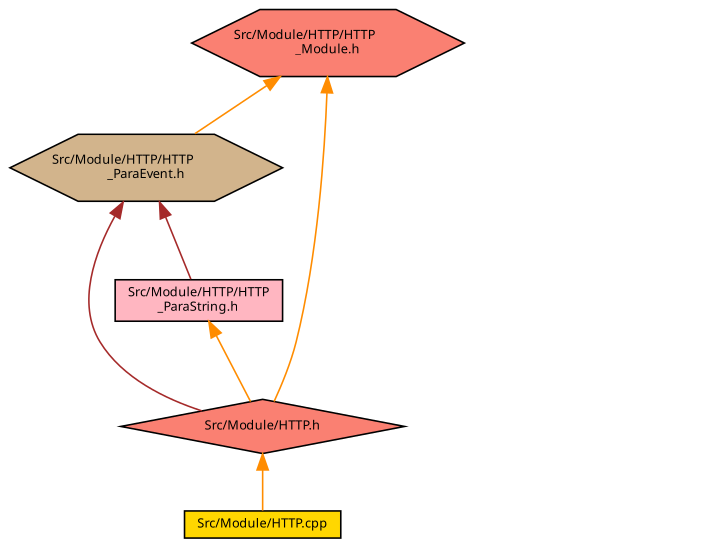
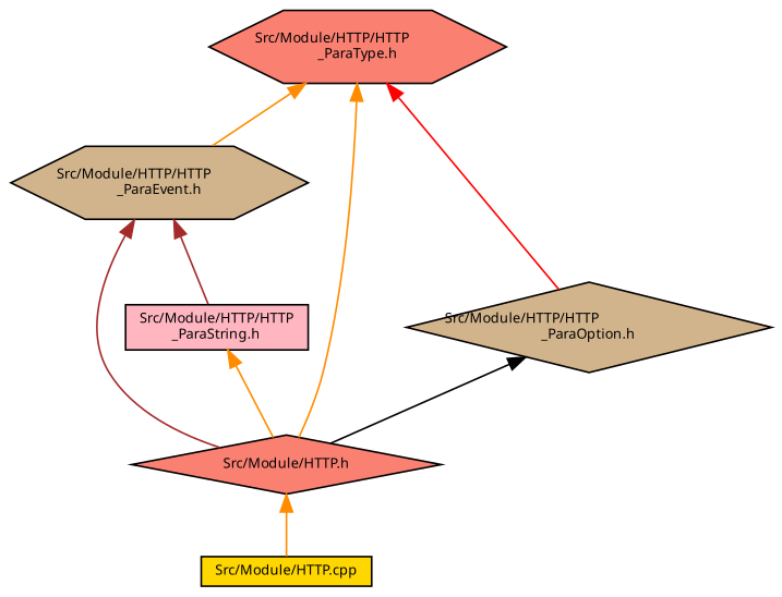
  digraph {
    node [color=black fillcolor=salmon fontname=Sans fontsize=8 shape=hexagon style=filled]
    edge [color=darkorange dir=back fontname=Sans fontsize=8 labelfontname=Sans labelfontsize=8 style=solid]
-   n1 [fontcolor=black height=0.2 label="Src/Module/HTTP/HTTP\l_Module.h" width=0.4]
+   n1 [fontcolor=black height=0.2 label="Src/Module/HTTP/HTTP\l_ParaType.h" width=0.4]
    n2 [fillcolor=tan height=0.2 label="Src/Module/HTTP/HTTP\l_ParaEvent.h" width=0.4]
    n3 [height=0.2 label="Src/Module/HTTP.h" shape=diamond width=0.4]
+   n4 [fillcolor=tan height=0.2 label="Src/Module/HTTP/HTTP\l_ParaOption.h" shape=diamond width=0.4]
    n5 [fillcolor=lightpink height=0.2 label="Src/Module/HTTP/HTTP\l_ParaString.h" shape=box width=0.4]
    n6 [fillcolor=gold height=0.2 label="Src/Module/HTTP.cpp" shape=box width=0.4]
    n1 -> n2
    n1 -> n3
+   n1 -> n4 [color=red]
    n2 -> n3 [color=brown]
    n2 -> n5 [color=brown]
    n3 -> n6
+   n4 -> n3 [color=black]
    n5 -> n3
  }
